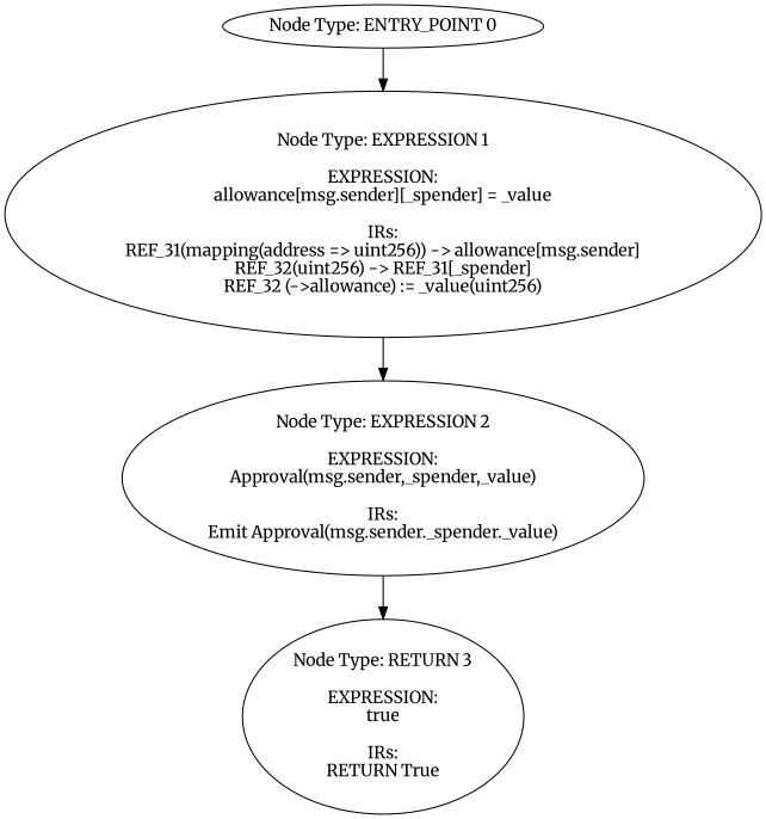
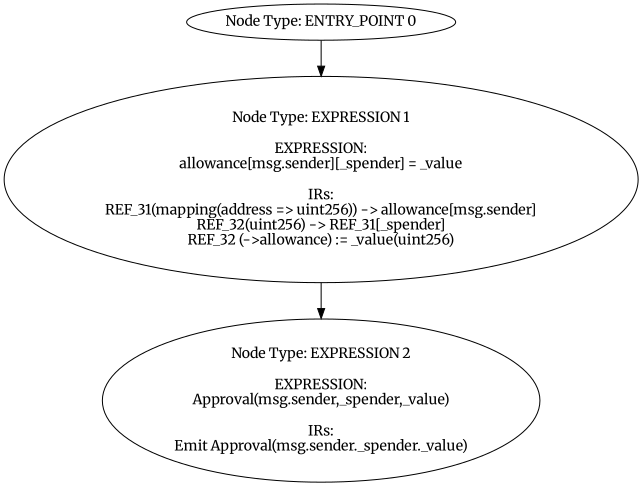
  digraph {
    fontname=Merriweather
    node [fontname=Merriweather]
    edge [fontname=Merriweather]
    n1 [label="Node Type: ENTRY_POINT 0\n"]
    n2 [label="Node Type: EXPRESSION 1\n\nEXPRESSION:\nallowance[msg.sender][_spender] = _value\n\nIRs:\nREF_31(mapping(address => uint256)) -> allowance[msg.sender]\nREF_32(uint256) -> REF_31[_spender]\nREF_32 (->allowance) := _value(uint256)"]
    n3 [label="Node Type: EXPRESSION 2\n\nEXPRESSION:\nApproval(msg.sender,_spender,_value)\n\nIRs:\nEmit Approval(msg.sender._spender._value)"]
-   n4 [label="Node Type: RETURN 3\n\nEXPRESSION:\ntrue\n\nIRs:\nRETURN True"]
    n1 -> n2
    n2 -> n3
-   n3 -> n4
  }
